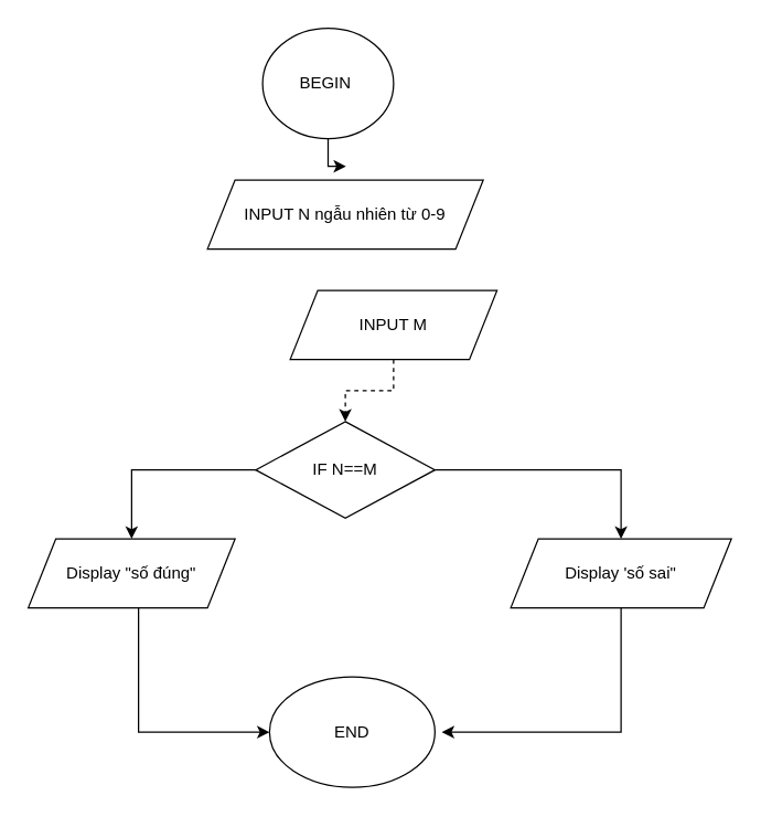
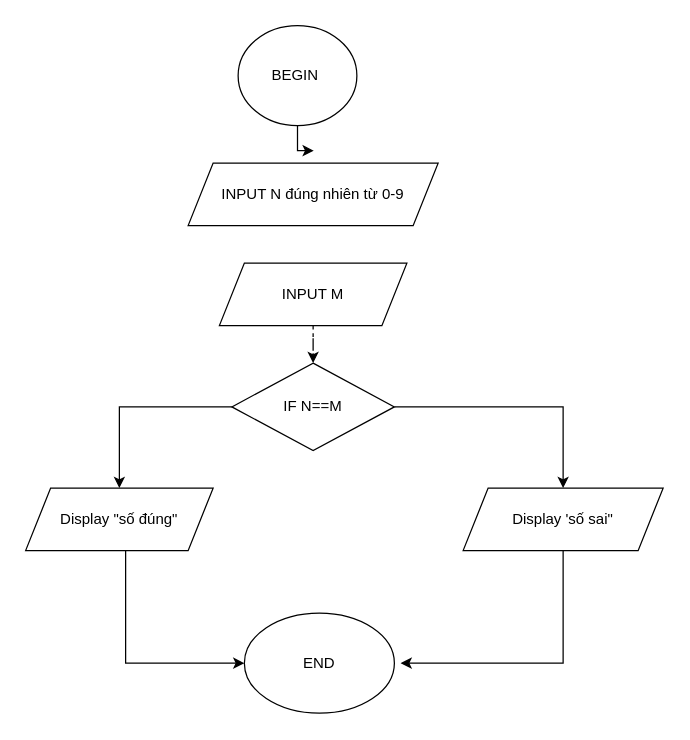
  <mxCell id="0" />
  <mxCell id="1" parent="0" />
  <mxCell id="2" style="edgeStyle=orthogonalEdgeStyle;rounded=0;orthogonalLoop=1;jettySize=auto;html=1;" edge="1" parent="1" source="3"><mxGeometry relative="1" as="geometry"><mxPoint x="250" y="120" as="targetPoint" /></mxGeometry></mxCell>
  <mxCell id="3" value="BEGIN&amp;nbsp;" style="ellipse;whiteSpace=wrap;html=1;" vertex="1" parent="1"><mxGeometry x="190" y="20" width="95" height="80" as="geometry" /></mxCell>
- <mxCell id="4" value="INPUT N ngẫu nhiên từ 0-9" style="shape=parallelogram;perimeter=parallelogramPerimeter;whiteSpace=wrap;html=1;fixedSize=1;" vertex="1" parent="1"><mxGeometry x="150" y="130" width="200" height="50" as="geometry" /></mxCell>
+ <mxCell id="4" value="INPUT N đúng nhiên từ 0-9" style="shape=parallelogram;perimeter=parallelogramPerimeter;whiteSpace=wrap;html=1;fixedSize=1;" vertex="1" parent="1"><mxGeometry x="150" y="130" width="200" height="50" as="geometry" /></mxCell>
  <mxCell id="5" value="" style="edgeStyle=orthogonalEdgeStyle;rounded=0;orthogonalLoop=1;jettySize=auto;html=1;dashed=1;" edge="1" parent="1" source="6" target="9"><mxGeometry relative="1" as="geometry" /></mxCell>
- <mxCell id="6" value="INPUT M" style="shape=parallelogram;perimeter=parallelogramPerimeter;whiteSpace=wrap;html=1;fixedSize=1;" vertex="1" parent="1"><mxGeometry x="210" y="210" width="150" height="50" as="geometry" /></mxCell>
+ <mxCell id="6" value="INPUT M" style="shape=parallelogram;perimeter=parallelogramPerimeter;whiteSpace=wrap;html=1;fixedSize=1;" vertex="1" parent="1"><mxGeometry x="175" y="210" width="150" height="50" as="geometry" /></mxCell>
  <mxCell id="7" style="edgeStyle=orthogonalEdgeStyle;rounded=0;orthogonalLoop=1;jettySize=auto;html=1;entryX=0.5;entryY=0;entryDx=0;entryDy=0;" edge="1" parent="1" source="9" target="11"><mxGeometry relative="1" as="geometry" /></mxCell>
  <mxCell id="8" style="edgeStyle=orthogonalEdgeStyle;rounded=0;orthogonalLoop=1;jettySize=auto;html=1;entryX=0.5;entryY=0;entryDx=0;entryDy=0;" edge="1" parent="1" source="9" target="13"><mxGeometry relative="1" as="geometry" /></mxCell>
- <mxCell id="9" value="IF N==M" style="rhombus;whiteSpace=wrap;html=1;" vertex="1" parent="1"><mxGeometry x="185" y="305" width="130" height="70" as="geometry" /></mxCell>
+ <mxCell id="9" value="IF N==M" style="rhombus;whiteSpace=wrap;html=1;" vertex="1" parent="1"><mxGeometry x="185" y="290" width="130" height="70" as="geometry" /></mxCell>
  <mxCell id="10" style="edgeStyle=orthogonalEdgeStyle;rounded=0;orthogonalLoop=1;jettySize=auto;html=1;" edge="1" parent="1" source="11" target="14"><mxGeometry relative="1" as="geometry"><Array as="points"><mxPoint x="100" y="530" /></Array></mxGeometry></mxCell>
  <mxCell id="11" value="Display &quot;số đúng&quot;" style="shape=parallelogram;perimeter=parallelogramPerimeter;whiteSpace=wrap;html=1;fixedSize=1;" vertex="1" parent="1"><mxGeometry x="20" y="390" width="150" height="50" as="geometry" /></mxCell>
  <mxCell id="12" style="edgeStyle=orthogonalEdgeStyle;rounded=0;orthogonalLoop=1;jettySize=auto;html=1;" edge="1" parent="1" source="13"><mxGeometry relative="1" as="geometry"><mxPoint x="320" y="530" as="targetPoint" /><Array as="points"><mxPoint x="450" y="530" /></Array></mxGeometry></mxCell>
  <mxCell id="13" value="Display 'số sai&quot;" style="shape=parallelogram;perimeter=parallelogramPerimeter;whiteSpace=wrap;html=1;fixedSize=1;" vertex="1" parent="1"><mxGeometry x="370" y="390" width="160" height="50" as="geometry" /></mxCell>
  <mxCell id="14" value="END" style="ellipse;whiteSpace=wrap;html=1;" vertex="1" parent="1"><mxGeometry x="195" y="490" width="120" height="80" as="geometry" /></mxCell>
